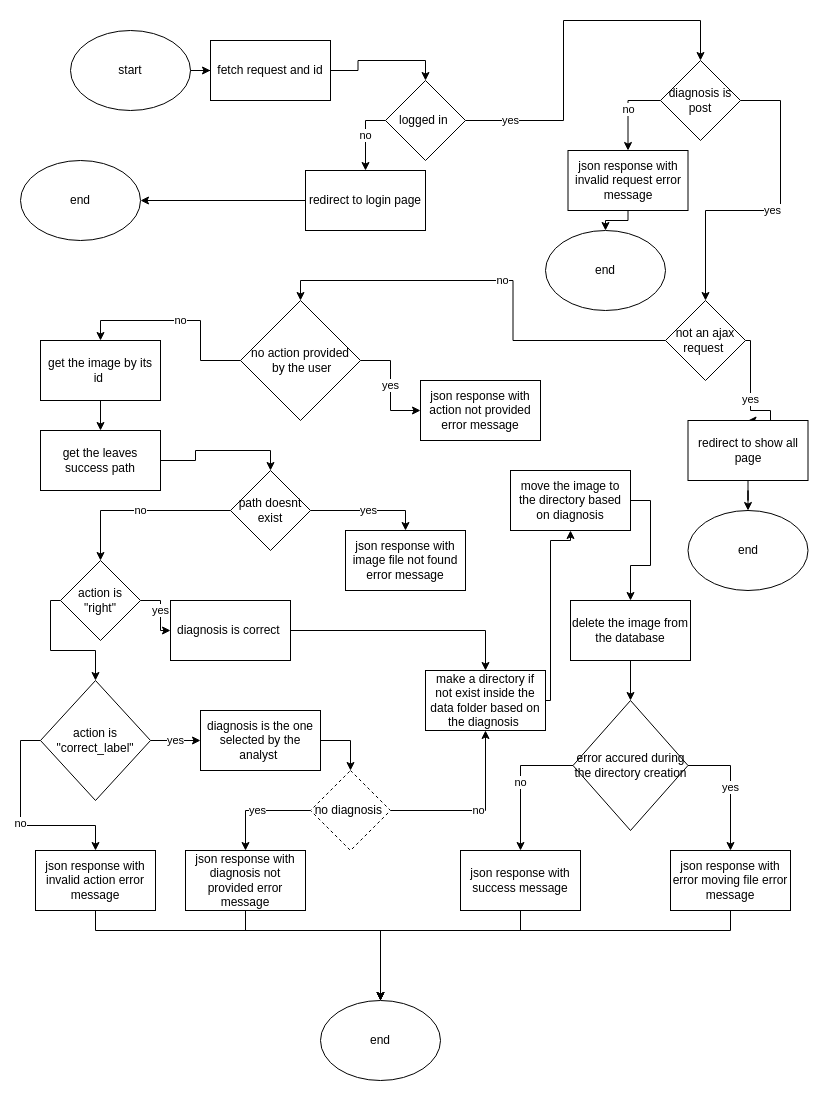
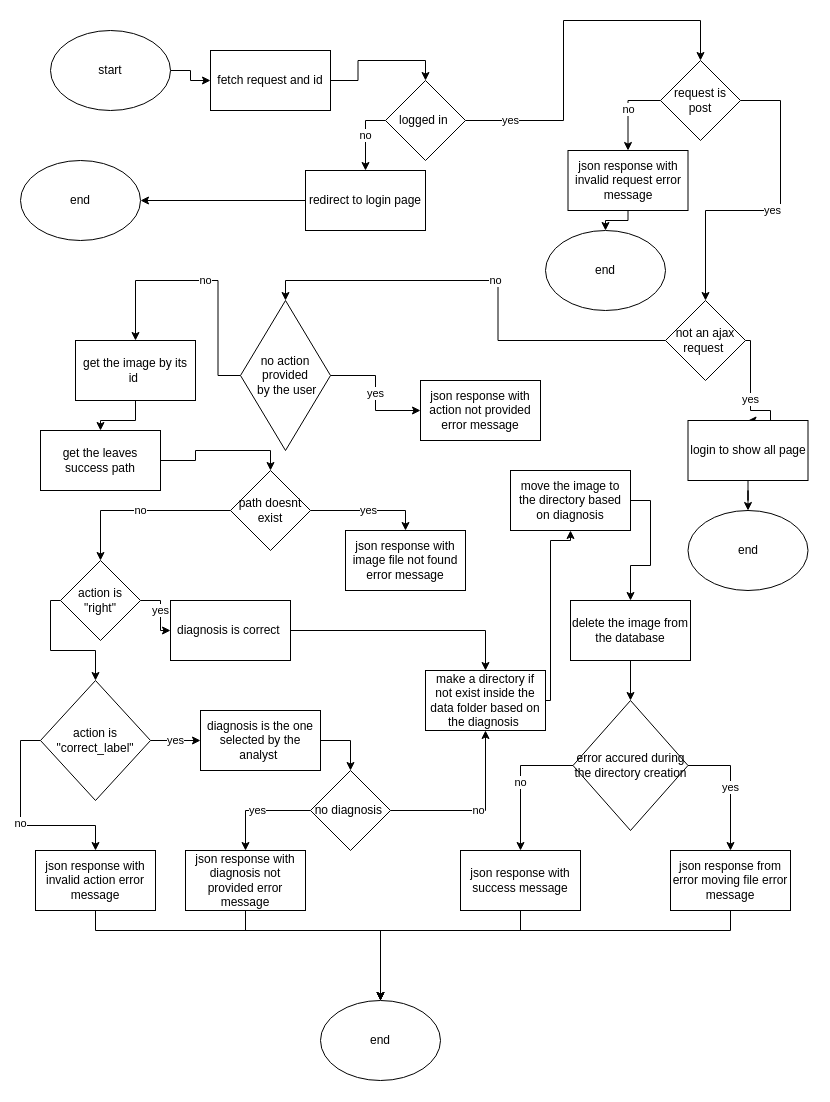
  <mxCell id="0" />
  <mxCell id="1" parent="0" />
  <mxCell id="2" style="edgeStyle=orthogonalEdgeStyle;rounded=0;orthogonalLoop=1;jettySize=auto;html=1;exitX=0.5;exitY=1;exitDx=0;exitDy=0;" edge="1" parent="1"><mxGeometry relative="1" as="geometry"><mxPoint x="530" y="200" as="targetPoint" /></mxGeometry></mxCell>
  <mxCell id="3" style="edgeStyle=orthogonalEdgeStyle;rounded=0;orthogonalLoop=1;jettySize=auto;html=1;entryX=0.5;entryY=0;entryDx=0;entryDy=0;" edge="1" parent="1"><mxGeometry relative="1" as="geometry"><mxPoint x="470" y="230" as="sourcePoint" /></mxGeometry></mxCell>
  <mxCell id="4" style="edgeStyle=orthogonalEdgeStyle;rounded=0;orthogonalLoop=1;jettySize=auto;html=1;" edge="1" parent="1" source="5" target="7"><mxGeometry relative="1" as="geometry" /></mxCell>
- <mxCell id="5" value="start" style="ellipse;whiteSpace=wrap;html=1;" vertex="1" parent="1"><mxGeometry x="70" y="30" width="120" height="80" as="geometry" /></mxCell>
+ <mxCell id="5" value="start" style="ellipse;whiteSpace=wrap;html=1;" vertex="1" parent="1"><mxGeometry x="50" y="30" width="120" height="80" as="geometry" /></mxCell>
  <mxCell id="6" style="edgeStyle=orthogonalEdgeStyle;rounded=0;orthogonalLoop=1;jettySize=auto;html=1;exitX=1;exitY=0.5;exitDx=0;exitDy=0;entryX=0.5;entryY=0;entryDx=0;entryDy=0;" edge="1" parent="1" source="7" target="10"><mxGeometry relative="1" as="geometry" /></mxCell>
- <mxCell id="7" value="fetch request and id" style="rounded=0;whiteSpace=wrap;html=1;" vertex="1" parent="1"><mxGeometry x="210" y="40" width="120" height="60" as="geometry" /></mxCell>
+ <mxCell id="7" value="fetch request and id" style="rounded=0;whiteSpace=wrap;html=1;" vertex="1" parent="1"><mxGeometry x="210" y="50" width="120" height="60" as="geometry" /></mxCell>
  <mxCell id="8" value="no" style="edgeStyle=orthogonalEdgeStyle;rounded=0;orthogonalLoop=1;jettySize=auto;html=1;exitX=0;exitY=0.5;exitDx=0;exitDy=0;" edge="1" parent="1" source="10" target="32"><mxGeometry relative="1" as="geometry" /></mxCell>
  <mxCell id="9" value="yes" style="edgeStyle=orthogonalEdgeStyle;rounded=0;orthogonalLoop=1;jettySize=auto;html=1;entryX=0.5;entryY=0;entryDx=0;entryDy=0;" edge="1" parent="1" source="10" target="13"><mxGeometry x="-0.76" relative="1" as="geometry"><Array as="points"><mxPoint x="563" y="120" /><mxPoint x="563" y="20" /><mxPoint x="700" y="20" /></Array><mxPoint as="offset" /></mxGeometry></mxCell>
  <mxCell id="10" value="logged in&amp;nbsp;" style="rhombus;whiteSpace=wrap;html=1;rounded=0;" vertex="1" parent="1"><mxGeometry x="385" y="80" width="80" height="80" as="geometry" /></mxCell>
  <mxCell id="11" value="yes" style="edgeStyle=orthogonalEdgeStyle;rounded=0;orthogonalLoop=1;jettySize=auto;html=1;entryX=0.5;entryY=0;entryDx=0;entryDy=0;" edge="1" parent="1" source="13" target="16"><mxGeometry relative="1" as="geometry"><Array as="points"><mxPoint x="780" y="100" /><mxPoint x="780" y="210" /><mxPoint x="705" y="210" /></Array></mxGeometry></mxCell>
  <mxCell id="12" value="no" style="edgeStyle=orthogonalEdgeStyle;rounded=0;orthogonalLoop=1;jettySize=auto;html=1;entryX=0.5;entryY=0;entryDx=0;entryDy=0;exitX=0;exitY=0.5;exitDx=0;exitDy=0;" edge="1" parent="1" source="13" target="65"><mxGeometry relative="1" as="geometry" /></mxCell>
- <mxCell id="13" value="diagnosis is post" style="rhombus;whiteSpace=wrap;html=1;rounded=0;" vertex="1" parent="1"><mxGeometry x="660" y="60" width="80" height="80" as="geometry" /></mxCell>
+ <mxCell id="13" value="request is post" style="rhombus;whiteSpace=wrap;html=1;rounded=0;" vertex="1" parent="1"><mxGeometry x="660" y="60" width="80" height="80" as="geometry" /></mxCell>
  <mxCell id="14" value="yes" style="edgeStyle=orthogonalEdgeStyle;rounded=0;orthogonalLoop=1;jettySize=auto;html=1;entryX=0.5;entryY=0;entryDx=0;entryDy=0;" edge="1" parent="1" source="16" target="18"><mxGeometry relative="1" as="geometry"><Array as="points"><mxPoint x="750" y="340" /><mxPoint x="750" y="410" /><mxPoint x="770" y="410" /><mxPoint x="770" y="420" /></Array></mxGeometry></mxCell>
  <mxCell id="15" value="no" style="edgeStyle=orthogonalEdgeStyle;rounded=0;orthogonalLoop=1;jettySize=auto;html=1;entryX=0.5;entryY=0;entryDx=0;entryDy=0;" edge="1" parent="1" source="16" target="21"><mxGeometry relative="1" as="geometry" /></mxCell>
  <mxCell id="16" value="not an ajax request&amp;nbsp;" style="rhombus;whiteSpace=wrap;html=1;rounded=0;" vertex="1" parent="1"><mxGeometry x="665" y="300" width="80" height="80" as="geometry" /></mxCell>
  <mxCell id="17" style="edgeStyle=orthogonalEdgeStyle;rounded=0;orthogonalLoop=1;jettySize=auto;html=1;exitX=0.5;exitY=1;exitDx=0;exitDy=0;" edge="1" parent="1" source="18" target="68"><mxGeometry relative="1" as="geometry" /></mxCell>
- <mxCell id="18" value="redirect to show all page" style="whiteSpace=wrap;html=1;rounded=0;" vertex="1" parent="1"><mxGeometry x="687.5" y="420" width="120" height="60" as="geometry" /></mxCell>
+ <mxCell id="18" value="login to show all page" style="whiteSpace=wrap;html=1;rounded=0;" vertex="1" parent="1"><mxGeometry x="687.5" y="420" width="120" height="60" as="geometry" /></mxCell>
  <mxCell id="19" value="yes" style="edgeStyle=orthogonalEdgeStyle;rounded=0;orthogonalLoop=1;jettySize=auto;html=1;" edge="1" parent="1" source="21" target="22"><mxGeometry relative="1" as="geometry" /></mxCell>
  <mxCell id="20" value="no" style="edgeStyle=orthogonalEdgeStyle;rounded=0;orthogonalLoop=1;jettySize=auto;html=1;entryX=0.5;entryY=0;entryDx=0;entryDy=0;" edge="1" parent="1" source="21" target="24"><mxGeometry relative="1" as="geometry" /></mxCell>
- <mxCell id="21" value="no action provided&lt;div&gt;&amp;nbsp;by the user&lt;/div&gt;" style="rhombus;whiteSpace=wrap;html=1;rounded=0;" vertex="1" parent="1"><mxGeometry x="240" y="300" width="120" height="120" as="geometry" /></mxCell>
+ <mxCell id="21" value="no action provided&lt;div&gt;&amp;nbsp;by the user&lt;/div&gt;" style="rhombus;whiteSpace=wrap;html=1;rounded=0;" vertex="1" parent="1"><mxGeometry x="240" y="300" width="90" height="150" as="geometry" /></mxCell>
  <mxCell id="22" value="json response with action not provided error message" style="whiteSpace=wrap;html=1;rounded=0;" vertex="1" parent="1"><mxGeometry x="420" y="380" width="120" height="60" as="geometry" /></mxCell>
  <mxCell id="23" value="" style="edgeStyle=orthogonalEdgeStyle;rounded=0;orthogonalLoop=1;jettySize=auto;html=1;" edge="1" parent="1" source="24" target="26"><mxGeometry relative="1" as="geometry" /></mxCell>
- <mxCell id="24" value="get the image by its id&amp;nbsp;" style="whiteSpace=wrap;html=1;rounded=0;" vertex="1" parent="1"><mxGeometry x="40" y="340" width="120" height="60" as="geometry" /></mxCell>
+ <mxCell id="24" value="get the image by its id&amp;nbsp;" style="whiteSpace=wrap;html=1;rounded=0;" vertex="1" parent="1"><mxGeometry x="75" y="340" width="120" height="60" as="geometry" /></mxCell>
  <mxCell id="25" style="edgeStyle=orthogonalEdgeStyle;rounded=0;orthogonalLoop=1;jettySize=auto;html=1;entryX=0.5;entryY=0;entryDx=0;entryDy=0;" edge="1" parent="1" source="26" target="29"><mxGeometry relative="1" as="geometry" /></mxCell>
  <mxCell id="26" value="get the leaves success path" style="whiteSpace=wrap;html=1;rounded=0;" vertex="1" parent="1"><mxGeometry x="40" y="430" width="120" height="60" as="geometry" /></mxCell>
  <mxCell id="27" value="yes" style="edgeStyle=orthogonalEdgeStyle;rounded=0;orthogonalLoop=1;jettySize=auto;html=1;entryX=0.5;entryY=0;entryDx=0;entryDy=0;" edge="1" parent="1" source="29" target="30"><mxGeometry relative="1" as="geometry" /></mxCell>
  <mxCell id="28" value="no" style="edgeStyle=orthogonalEdgeStyle;rounded=0;orthogonalLoop=1;jettySize=auto;html=1;exitX=0;exitY=0.5;exitDx=0;exitDy=0;entryX=0.5;entryY=0;entryDx=0;entryDy=0;" edge="1" parent="1" source="29" target="36"><mxGeometry relative="1" as="geometry" /></mxCell>
  <mxCell id="29" value="path doesnt exist" style="rhombus;whiteSpace=wrap;html=1;rounded=0;" vertex="1" parent="1"><mxGeometry x="230" y="470" width="80" height="80" as="geometry" /></mxCell>
  <mxCell id="30" value="json response with image file not found error message" style="whiteSpace=wrap;html=1;rounded=0;" vertex="1" parent="1"><mxGeometry x="345" y="530" width="120" height="60" as="geometry" /></mxCell>
  <mxCell id="31" style="edgeStyle=orthogonalEdgeStyle;rounded=0;orthogonalLoop=1;jettySize=auto;html=1;entryX=1;entryY=0.5;entryDx=0;entryDy=0;" edge="1" parent="1" source="32" target="33"><mxGeometry relative="1" as="geometry" /></mxCell>
  <mxCell id="32" value="redirect to login page" style="whiteSpace=wrap;html=1;rounded=0;" vertex="1" parent="1"><mxGeometry x="305" y="170" width="120" height="60" as="geometry" /></mxCell>
  <mxCell id="33" value="end" style="ellipse;whiteSpace=wrap;html=1;" vertex="1" parent="1"><mxGeometry x="20" y="160" width="120" height="80" as="geometry" /></mxCell>
  <mxCell id="34" value="yes" style="edgeStyle=orthogonalEdgeStyle;rounded=0;orthogonalLoop=1;jettySize=auto;html=1;" edge="1" parent="1" source="36" target="38"><mxGeometry relative="1" as="geometry" /></mxCell>
  <mxCell id="35" value="" style="edgeStyle=orthogonalEdgeStyle;rounded=0;orthogonalLoop=1;jettySize=auto;html=1;" edge="1" parent="1" source="36" target="41"><mxGeometry relative="1" as="geometry"><Array as="points"><mxPoint x="50" y="600" /><mxPoint x="50" y="650" /><mxPoint x="95" y="650" /></Array></mxGeometry></mxCell>
  <mxCell id="36" value="action is &quot;right&quot;" style="rhombus;whiteSpace=wrap;html=1;rounded=0;" vertex="1" parent="1"><mxGeometry x="60" y="560" width="80" height="80" as="geometry" /></mxCell>
  <mxCell id="37" style="edgeStyle=orthogonalEdgeStyle;rounded=0;orthogonalLoop=1;jettySize=auto;html=1;" edge="1" parent="1" source="38" target="52"><mxGeometry relative="1" as="geometry"><Array as="points"><mxPoint x="485" y="630" /></Array></mxGeometry></mxCell>
  <mxCell id="38" value="diagnosis is correct&amp;nbsp;" style="whiteSpace=wrap;html=1;rounded=0;" vertex="1" parent="1"><mxGeometry x="170" y="600" width="120" height="60" as="geometry" /></mxCell>
  <mxCell id="39" value="yes" style="edgeStyle=orthogonalEdgeStyle;rounded=0;orthogonalLoop=1;jettySize=auto;html=1;" edge="1" parent="1" source="41" target="43"><mxGeometry relative="1" as="geometry" /></mxCell>
  <mxCell id="40" value="no" style="edgeStyle=orthogonalEdgeStyle;rounded=0;orthogonalLoop=1;jettySize=auto;html=1;exitX=0;exitY=0.5;exitDx=0;exitDy=0;" edge="1" parent="1" source="41" target="50"><mxGeometry relative="1" as="geometry" /></mxCell>
  <mxCell id="41" value="action is &quot;correct_label&quot;" style="rhombus;whiteSpace=wrap;html=1;rounded=0;" vertex="1" parent="1"><mxGeometry x="40" y="680" width="110" height="120" as="geometry" /></mxCell>
  <mxCell id="42" style="edgeStyle=orthogonalEdgeStyle;rounded=0;orthogonalLoop=1;jettySize=auto;html=1;exitX=1;exitY=0.5;exitDx=0;exitDy=0;entryX=0.5;entryY=0;entryDx=0;entryDy=0;" edge="1" parent="1" source="43" target="46"><mxGeometry relative="1" as="geometry" /></mxCell>
  <mxCell id="43" value="diagnosis is the one selected by the analyst&amp;nbsp;" style="whiteSpace=wrap;html=1;rounded=0;" vertex="1" parent="1"><mxGeometry x="200" y="710" width="120" height="60" as="geometry" /></mxCell>
  <mxCell id="44" value="no" style="edgeStyle=orthogonalEdgeStyle;rounded=0;orthogonalLoop=1;jettySize=auto;html=1;entryX=0.5;entryY=1;entryDx=0;entryDy=0;" edge="1" parent="1" source="46" target="52"><mxGeometry relative="1" as="geometry" /></mxCell>
  <mxCell id="45" value="yes" style="edgeStyle=orthogonalEdgeStyle;rounded=0;orthogonalLoop=1;jettySize=auto;html=1;entryX=0.5;entryY=0;entryDx=0;entryDy=0;" edge="1" parent="1" source="46" target="48"><mxGeometry relative="1" as="geometry" /></mxCell>
- <mxCell id="46" value="no diagnosis&amp;nbsp;" style="rhombus;whiteSpace=wrap;html=1;rounded=0;dashed=1;" vertex="1" parent="1"><mxGeometry x="310" y="770" width="80" height="80" as="geometry" /></mxCell>
+ <mxCell id="46" value="no diagnosis&amp;nbsp;" style="rhombus;whiteSpace=wrap;html=1;rounded=0;" vertex="1" parent="1"><mxGeometry x="310" y="770" width="80" height="80" as="geometry" /></mxCell>
  <mxCell id="47" style="edgeStyle=orthogonalEdgeStyle;rounded=0;orthogonalLoop=1;jettySize=auto;html=1;entryX=0.5;entryY=0;entryDx=0;entryDy=0;" edge="1" parent="1" source="48" target="67"><mxGeometry relative="1" as="geometry"><Array as="points"><mxPoint x="245" y="930" /><mxPoint x="380" y="930" /></Array></mxGeometry></mxCell>
  <mxCell id="48" value="json response with diagnosis not provided error message" style="whiteSpace=wrap;html=1;rounded=0;" vertex="1" parent="1"><mxGeometry x="185" y="850" width="120" height="60" as="geometry" /></mxCell>
  <mxCell id="49" style="edgeStyle=orthogonalEdgeStyle;rounded=0;orthogonalLoop=1;jettySize=auto;html=1;" edge="1" parent="1" source="50" target="67"><mxGeometry relative="1" as="geometry"><Array as="points"><mxPoint x="95" y="930" /><mxPoint x="380" y="930" /></Array></mxGeometry></mxCell>
  <mxCell id="50" value="json response with invalid action error message" style="rounded=0;whiteSpace=wrap;html=1;" vertex="1" parent="1"><mxGeometry x="34.998" y="850" width="120" height="60" as="geometry" /></mxCell>
  <mxCell id="51" value="" style="edgeStyle=orthogonalEdgeStyle;rounded=0;orthogonalLoop=1;jettySize=auto;html=1;" edge="1" parent="1" source="52" target="54"><mxGeometry relative="1" as="geometry"><Array as="points"><mxPoint x="550" y="700" /><mxPoint x="550" y="540" /></Array></mxGeometry></mxCell>
  <mxCell id="52" value="make a directory if not exist inside the data folder based on the diagnosis&amp;nbsp;" style="rounded=0;whiteSpace=wrap;html=1;" vertex="1" parent="1"><mxGeometry x="425" y="670" width="120" height="60" as="geometry" /></mxCell>
  <mxCell id="53" style="edgeStyle=orthogonalEdgeStyle;rounded=0;orthogonalLoop=1;jettySize=auto;html=1;exitX=1;exitY=0.5;exitDx=0;exitDy=0;entryX=0.5;entryY=0;entryDx=0;entryDy=0;" edge="1" parent="1" source="54" target="56"><mxGeometry relative="1" as="geometry" /></mxCell>
  <mxCell id="54" value="move the image to the directory based on diagnosis" style="whiteSpace=wrap;html=1;rounded=0;" vertex="1" parent="1"><mxGeometry x="510" y="470" width="120" height="60" as="geometry" /></mxCell>
  <mxCell id="55" value="" style="edgeStyle=orthogonalEdgeStyle;rounded=0;orthogonalLoop=1;jettySize=auto;html=1;" edge="1" parent="1" source="56" target="59"><mxGeometry relative="1" as="geometry" /></mxCell>
  <mxCell id="56" value="delete the image from the database" style="whiteSpace=wrap;html=1;rounded=0;" vertex="1" parent="1"><mxGeometry x="570" y="600" width="120" height="60" as="geometry" /></mxCell>
  <mxCell id="57" value="no" style="edgeStyle=orthogonalEdgeStyle;rounded=0;orthogonalLoop=1;jettySize=auto;html=1;exitX=0;exitY=0.5;exitDx=0;exitDy=0;" edge="1" parent="1" source="59" target="61"><mxGeometry relative="1" as="geometry" /></mxCell>
  <mxCell id="58" value="yes" style="edgeStyle=orthogonalEdgeStyle;rounded=0;orthogonalLoop=1;jettySize=auto;html=1;exitX=1;exitY=0.5;exitDx=0;exitDy=0;" edge="1" parent="1" source="59" target="63"><mxGeometry relative="1" as="geometry" /></mxCell>
  <mxCell id="59" value="error accured during the directory creation" style="rhombus;whiteSpace=wrap;html=1;rounded=0;" vertex="1" parent="1"><mxGeometry x="572.5" y="700" width="115" height="130" as="geometry" /></mxCell>
  <mxCell id="60" style="edgeStyle=orthogonalEdgeStyle;rounded=0;orthogonalLoop=1;jettySize=auto;html=1;entryX=0.5;entryY=0;entryDx=0;entryDy=0;" edge="1" parent="1" source="61" target="67"><mxGeometry relative="1" as="geometry"><Array as="points"><mxPoint x="520" y="930" /><mxPoint x="380" y="930" /></Array></mxGeometry></mxCell>
  <mxCell id="61" value="json response with success message" style="whiteSpace=wrap;html=1;rounded=0;" vertex="1" parent="1"><mxGeometry x="460" y="850" width="120" height="60" as="geometry" /></mxCell>
  <mxCell id="62" style="edgeStyle=orthogonalEdgeStyle;rounded=0;orthogonalLoop=1;jettySize=auto;html=1;" edge="1" parent="1" source="63" target="67"><mxGeometry relative="1" as="geometry"><Array as="points"><mxPoint x="730" y="930" /><mxPoint x="380" y="930" /></Array></mxGeometry></mxCell>
- <mxCell id="63" value="json response with error moving file error message" style="whiteSpace=wrap;html=1;rounded=0;" vertex="1" parent="1"><mxGeometry x="670" y="850" width="120" height="60" as="geometry" /></mxCell>
+ <mxCell id="63" value="json response from error moving file error message" style="whiteSpace=wrap;html=1;rounded=0;" vertex="1" parent="1"><mxGeometry x="670" y="850" width="120" height="60" as="geometry" /></mxCell>
  <mxCell id="64" style="edgeStyle=orthogonalEdgeStyle;rounded=0;orthogonalLoop=1;jettySize=auto;html=1;exitX=0.5;exitY=1;exitDx=0;exitDy=0;entryX=0.5;entryY=0;entryDx=0;entryDy=0;" edge="1" parent="1" source="65" target="66"><mxGeometry relative="1" as="geometry"><Array as="points"><mxPoint x="627" y="220" /><mxPoint x="605" y="220" /></Array></mxGeometry></mxCell>
  <mxCell id="65" value="json response with invalid request error message" style="whiteSpace=wrap;html=1;rounded=0;" vertex="1" parent="1"><mxGeometry x="567.5" y="150" width="120" height="60" as="geometry" /></mxCell>
  <mxCell id="66" value="end" style="ellipse;whiteSpace=wrap;html=1;" vertex="1" parent="1"><mxGeometry x="545" y="230" width="120" height="80" as="geometry" /></mxCell>
  <mxCell id="67" value="end" style="ellipse;whiteSpace=wrap;html=1;" vertex="1" parent="1"><mxGeometry x="320" y="1000" width="120" height="80" as="geometry" /></mxCell>
  <mxCell id="68" value="end" style="ellipse;whiteSpace=wrap;html=1;" vertex="1" parent="1"><mxGeometry x="687.5" y="510" width="120" height="80" as="geometry" /></mxCell>
